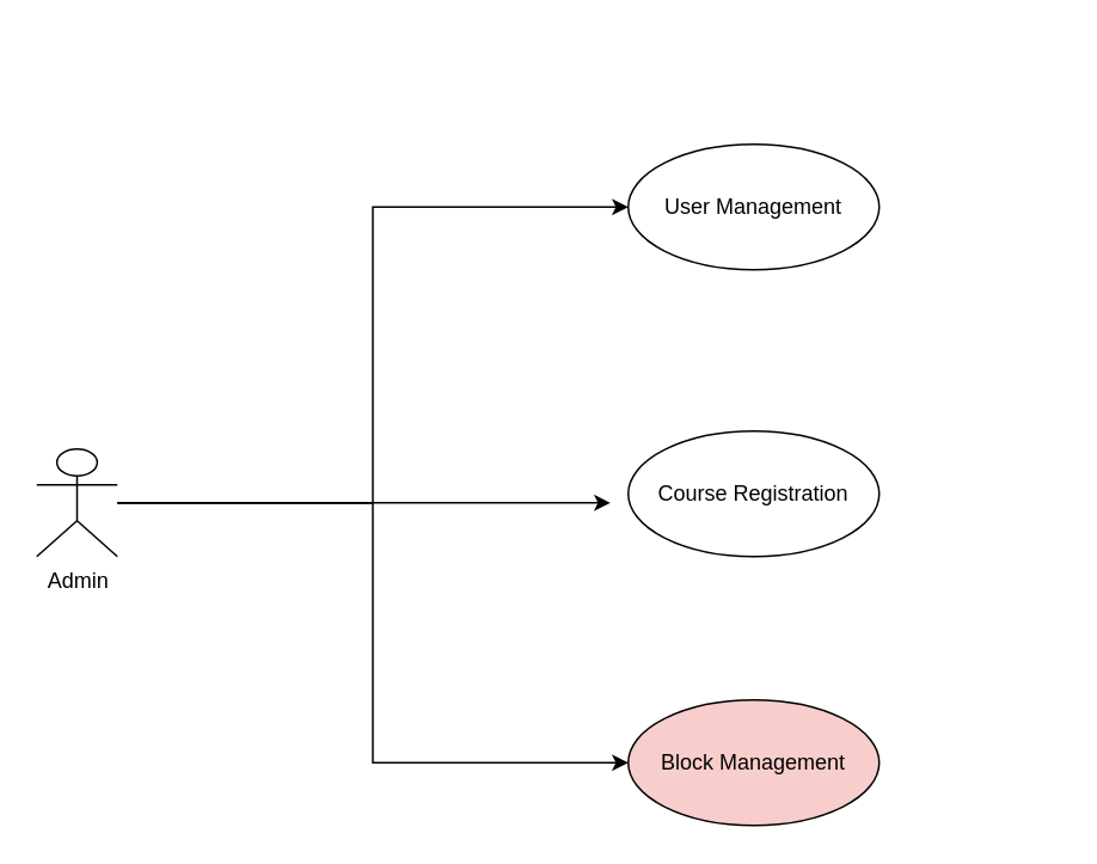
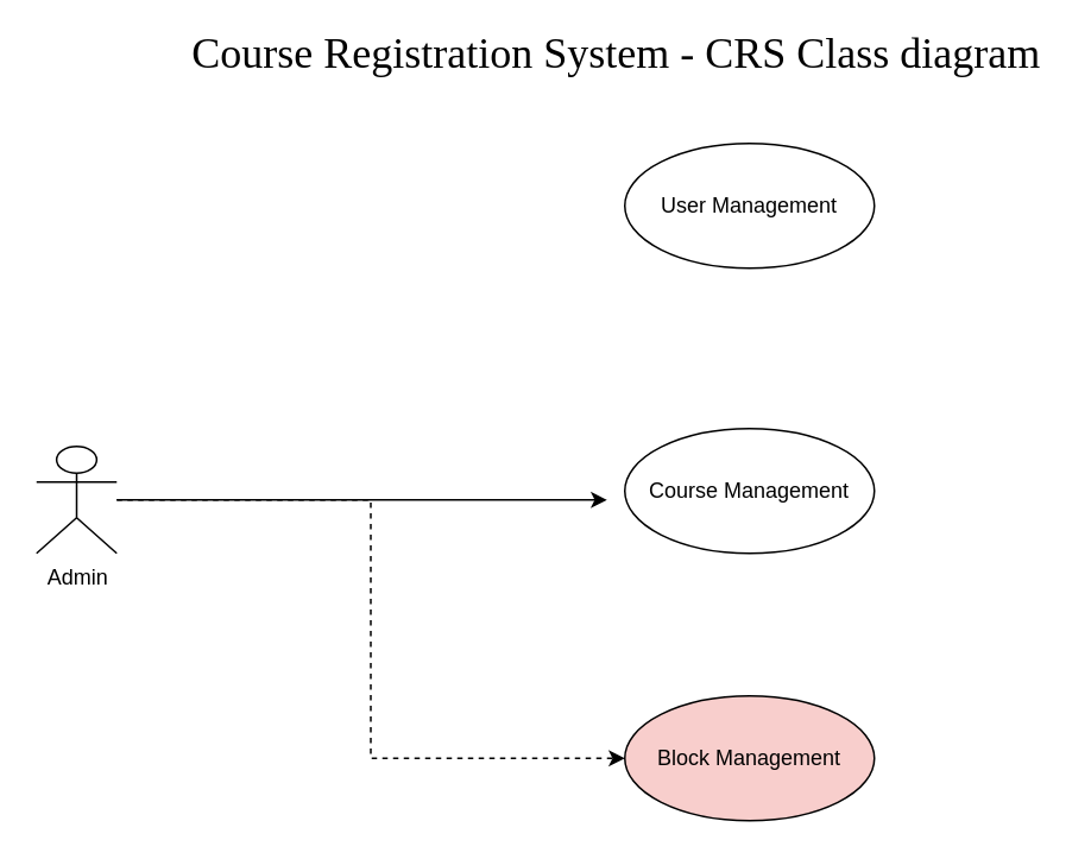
  <mxCell id="0" />
  <mxCell id="1" parent="0" />
- <mxCell id="2" style="edgeStyle=orthogonalEdgeStyle;rounded=0;orthogonalLoop=1;jettySize=auto;html=1;entryX=0;entryY=0.5;entryDx=0;entryDy=0;" edge="1" parent="1" source="5" target="6"><mxGeometry relative="1" as="geometry" /></mxCell>
  <mxCell id="3" style="edgeStyle=orthogonalEdgeStyle;rounded=0;orthogonalLoop=1;jettySize=auto;html=1;" edge="1" parent="1" source="5"><mxGeometry relative="1" as="geometry"><mxPoint x="340" y="280" as="targetPoint" /></mxGeometry></mxCell>
- <mxCell id="4" style="edgeStyle=orthogonalEdgeStyle;rounded=0;orthogonalLoop=1;jettySize=auto;html=1;entryX=0;entryY=0.5;entryDx=0;entryDy=0;" edge="1" parent="1" source="5" target="8"><mxGeometry relative="1" as="geometry" /></mxCell>
+ <mxCell id="4" style="edgeStyle=orthogonalEdgeStyle;rounded=0;orthogonalLoop=1;jettySize=auto;html=1;entryX=0;entryY=0.5;entryDx=0;entryDy=0;dashed=1;" edge="1" parent="1" source="5" target="8"><mxGeometry relative="1" as="geometry" /></mxCell>
  <mxCell id="5" value="Admin" style="shape=umlActor;verticalLabelPosition=bottom;labelBackgroundColor=#ffffff;verticalAlign=top;html=1;" vertex="1" parent="1"><mxGeometry x="20" y="250" width="45" height="60" as="geometry" /></mxCell>
  <mxCell id="6" value="User Management" style="ellipse;whiteSpace=wrap;html=1;" vertex="1" parent="1"><mxGeometry x="350" y="80" width="140" height="70" as="geometry" /></mxCell>
- <mxCell id="7" value="Course Registration" style="ellipse;whiteSpace=wrap;html=1;" vertex="1" parent="1"><mxGeometry x="350" y="240" width="140" height="70" as="geometry" /></mxCell>
+ <mxCell id="7" value="Course Management" style="ellipse;whiteSpace=wrap;html=1;" vertex="1" parent="1"><mxGeometry x="350" y="240" width="140" height="70" as="geometry" /></mxCell>
  <mxCell id="8" value="Block Management" style="ellipse;whiteSpace=wrap;html=1;fillColor=#f8cecc;" vertex="1" parent="1"><mxGeometry x="350" y="390" width="140" height="70" as="geometry" /></mxCell>
+ <mxCell id="9" value="&lt;font face=&quot;Times New Roman&quot; style=&quot;font-size: 24px&quot;&gt;Course Registration System - CRS Class diagram&lt;/font&gt;" style="text;html=1;align=center;verticalAlign=middle;resizable=0;points=[];autosize=1;" vertex="1" parent="1"><mxGeometry x="100" y="20" width="490" height="20" as="geometry" /></mxCell>
